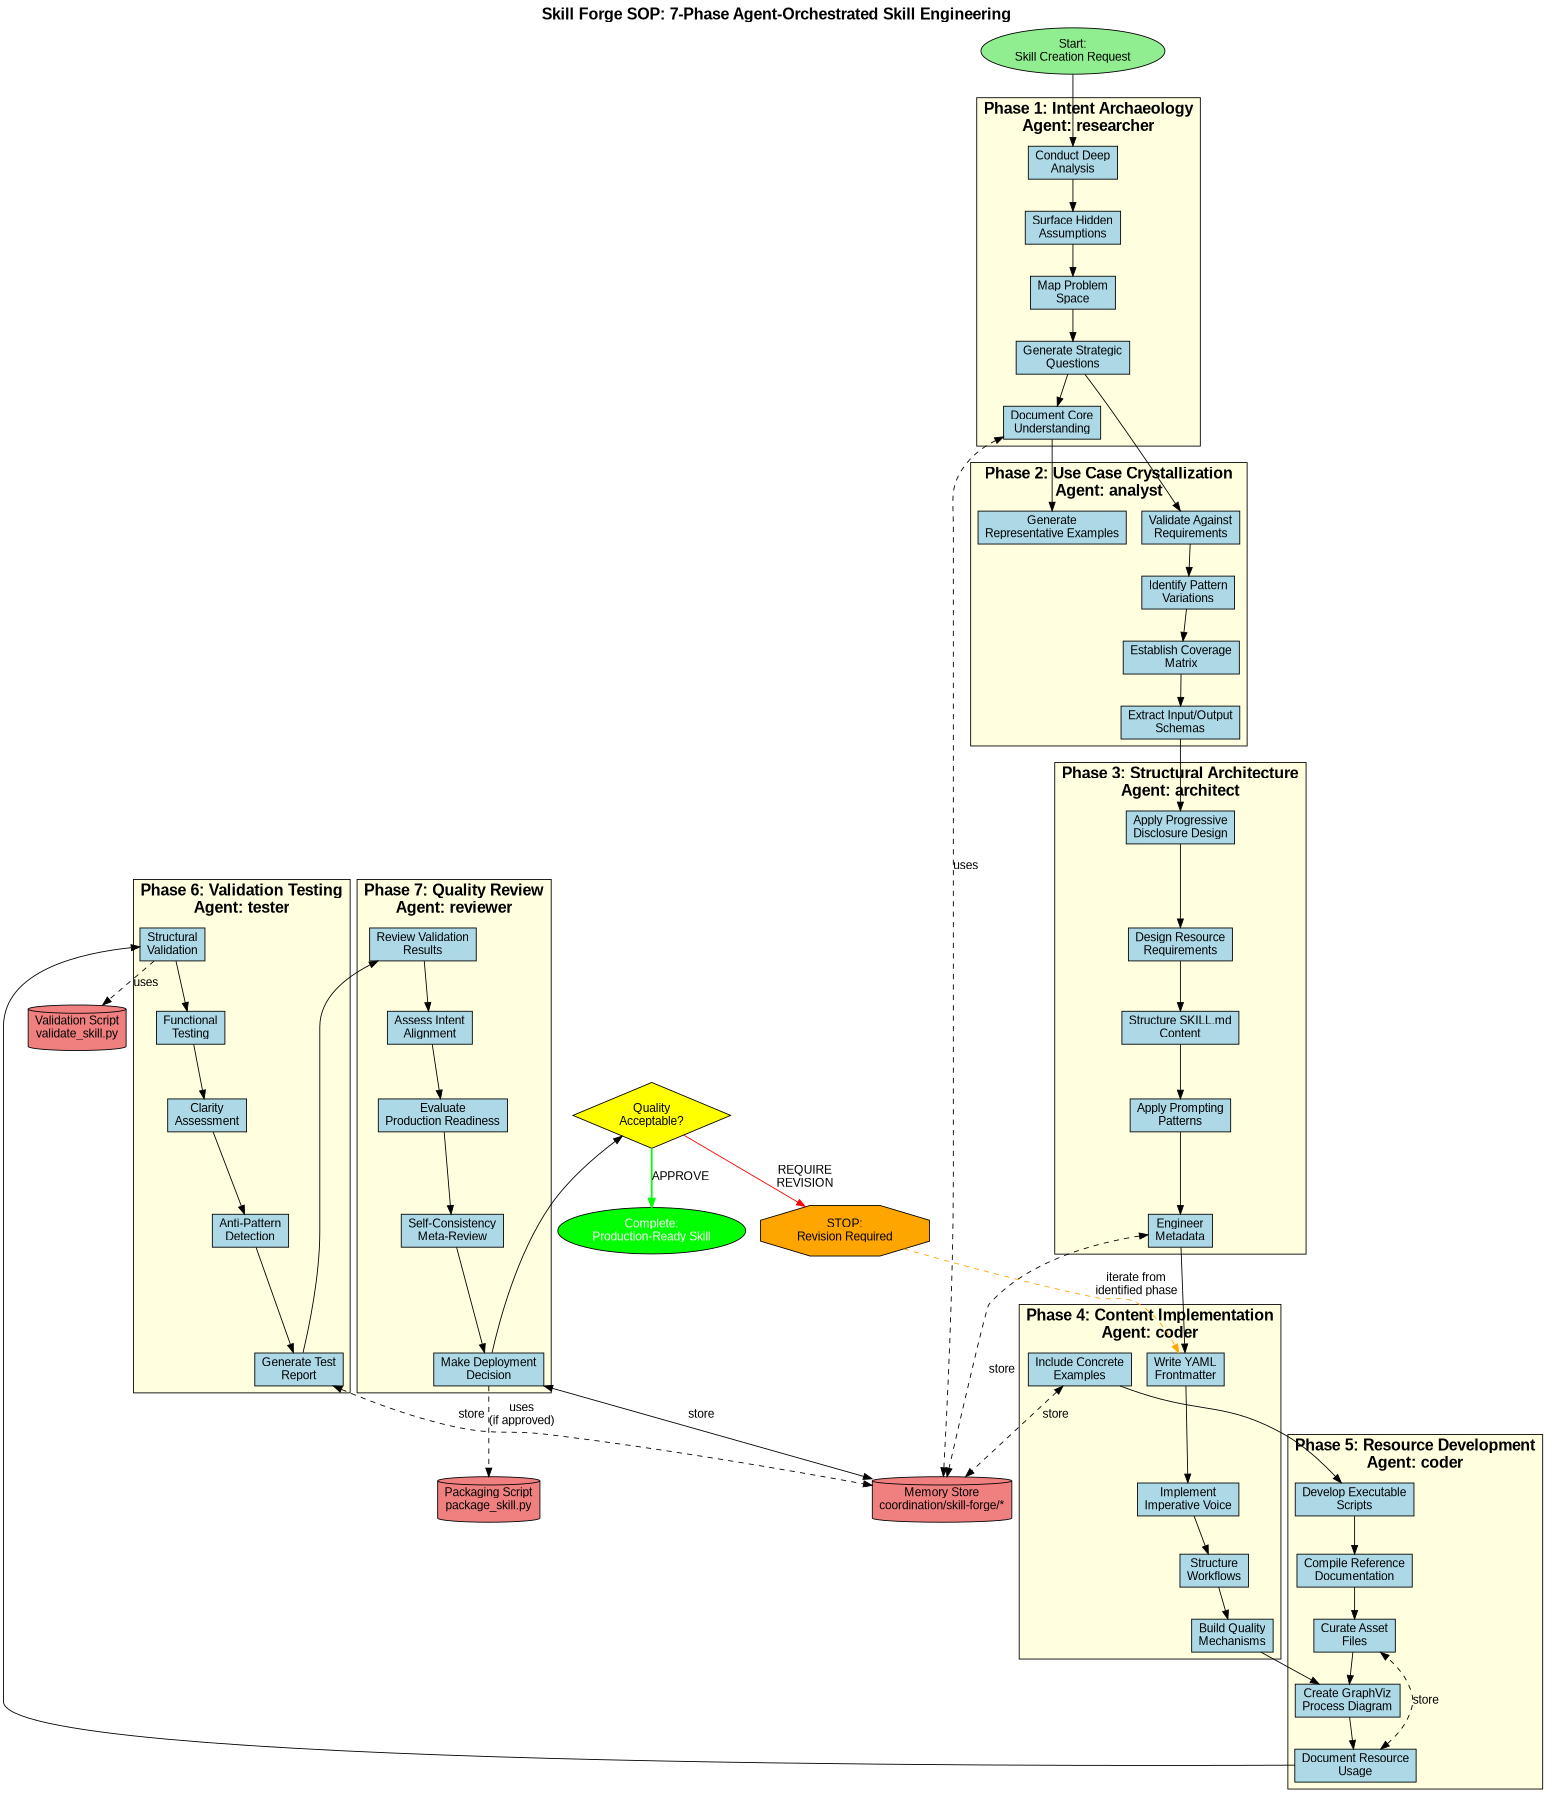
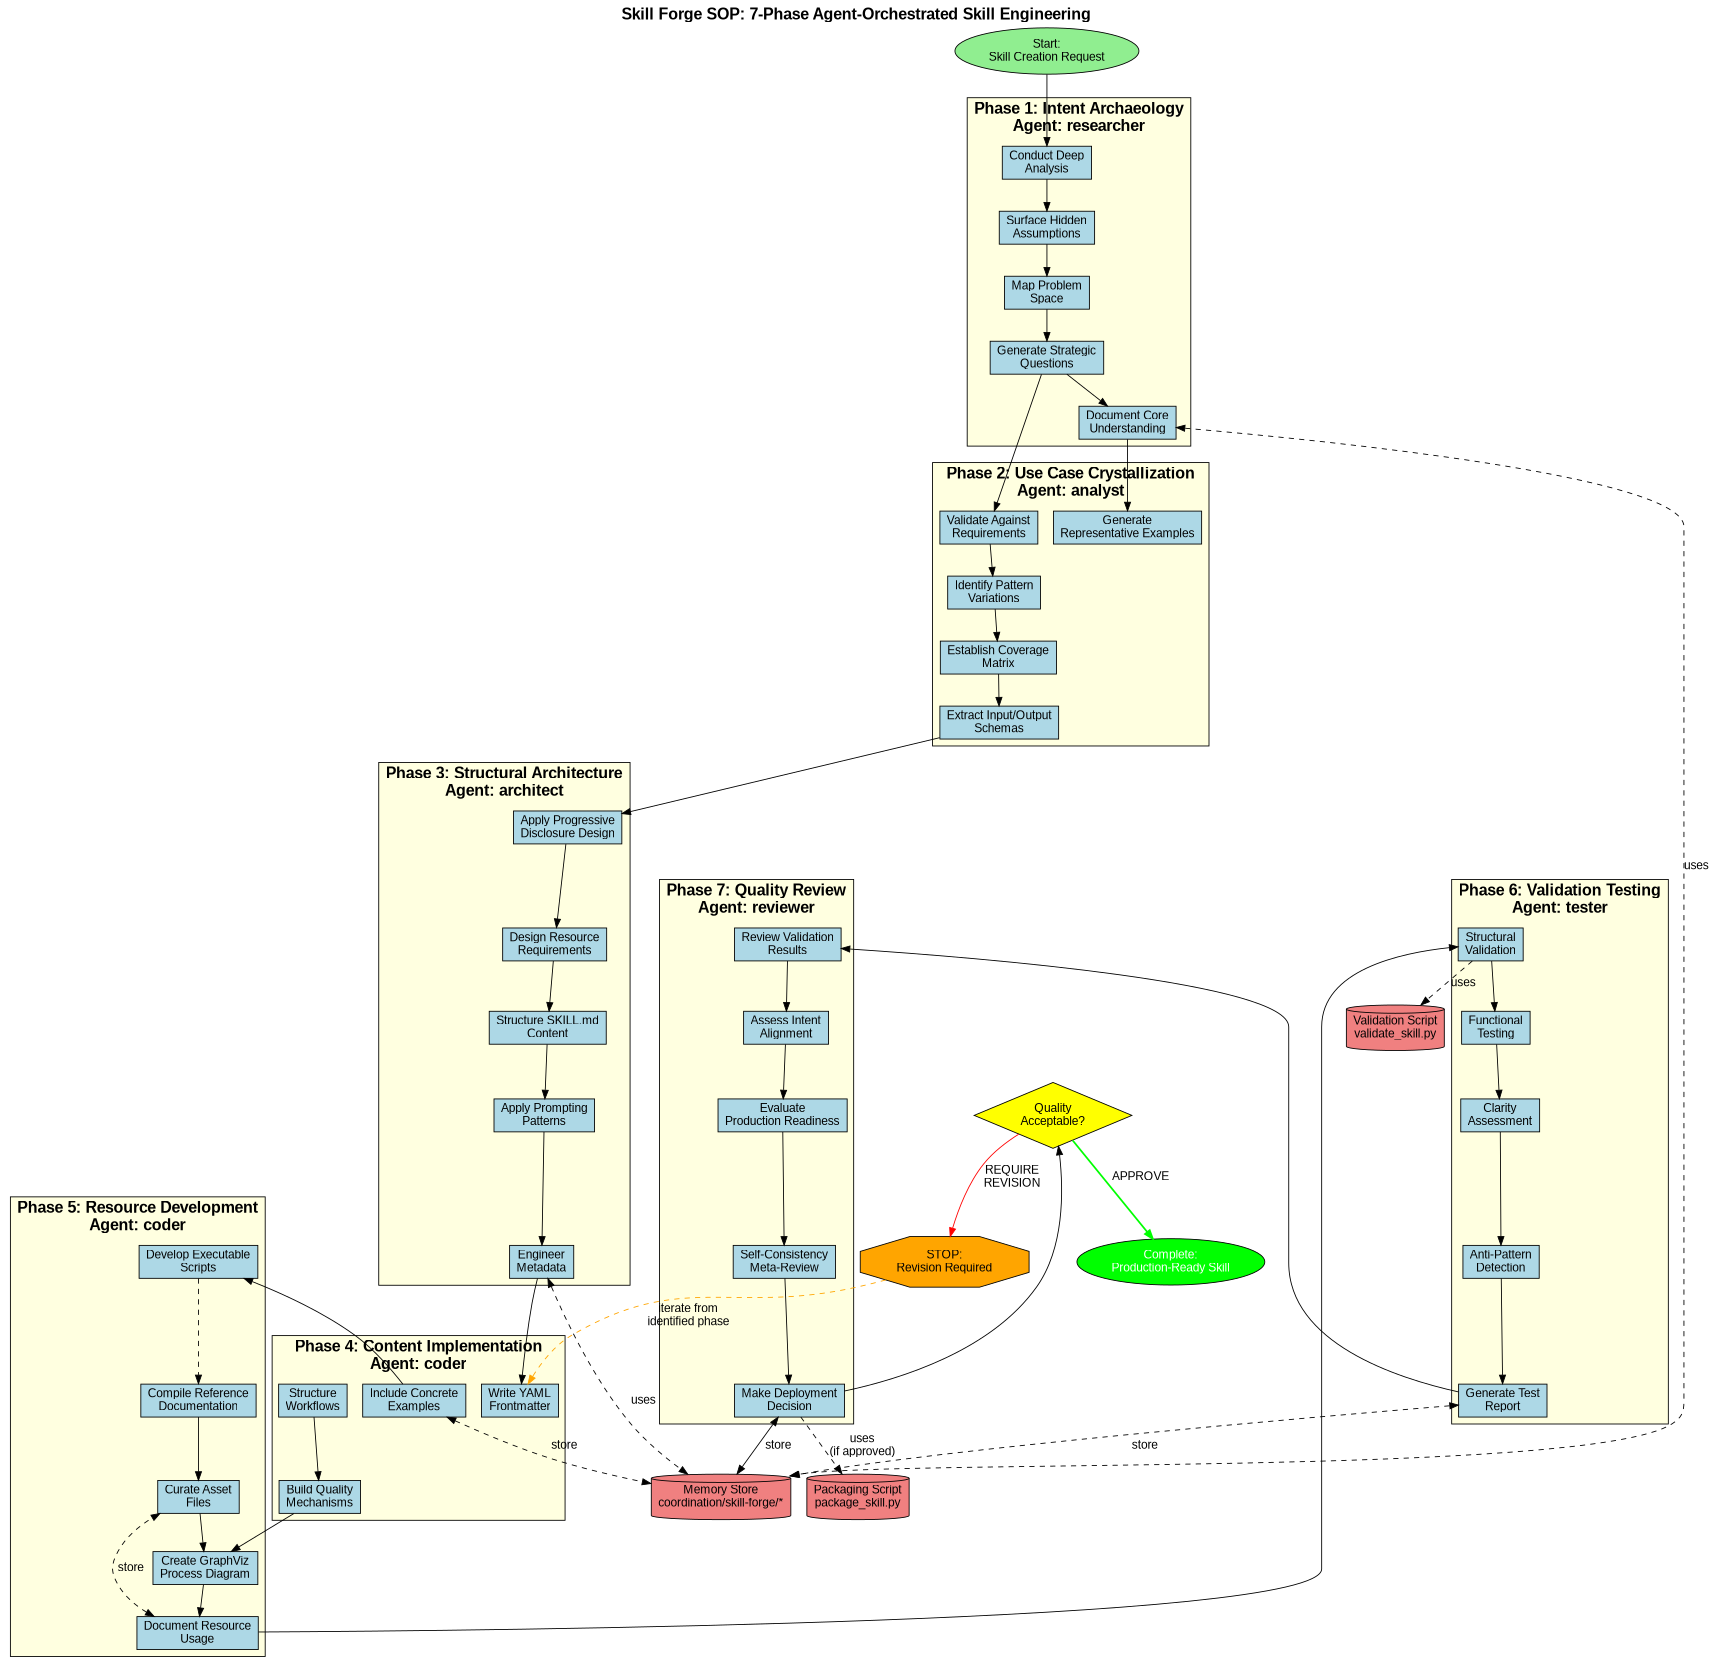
  digraph {
    compound=true
    fontname="Arial Bold"
    fontsize=18
    label="Skill Forge SOP: 7-Phase Agent-Orchestrated Skill Engineering"
    labelloc=t
    rankdir=TB
    node [fillcolor=lightblue fontname=Arial shape=box style=filled]
    edge [fontname=Arial]
    n1 [label="Conduct Deep\nAnalysis"]
    n2 [label="Surface Hidden\nAssumptions"]
    n3 [label="Map Problem\nSpace"]
    n4 [label="Generate Strategic\nQuestions"]
    n5 [label="Document Core\nUnderstanding"]
    n6 [label="Generate\nRepresentative Examples"]
    n7 [label="Validate Against\nRequirements"]
    n8 [label="Identify Pattern\nVariations"]
    n9 [label="Establish Coverage\nMatrix"]
    n10 [label="Extract Input/Output\nSchemas"]
    n11 [label="Apply Progressive\nDisclosure Design"]
    n12 [label="Design Resource\nRequirements"]
    n13 [label="Structure SKILL.md\nContent"]
    n14 [label="Apply Prompting\nPatterns"]
    n15 [label="Engineer\nMetadata"]
    n16 [label="Write YAML\nFrontmatter"]
-   n17 [label="Implement\nImperative Voice"]
    n18 [label="Structure\nWorkflows"]
    n19 [label="Build Quality\nMechanisms"]
    n20 [label="Include Concrete\nExamples"]
    n21 [label="Develop Executable\nScripts"]
    n22 [label="Compile Reference\nDocumentation"]
    n23 [label="Curate Asset\nFiles"]
    n24 [label="Create GraphViz\nProcess Diagram"]
    n25 [label="Document Resource\nUsage"]
    n26 [label="Structural\nValidation"]
    n27 [label="Functional\nTesting"]
    n28 [label="Clarity\nAssessment"]
    n29 [label="Anti-Pattern\nDetection"]
    n30 [label="Generate Test\nReport"]
    n31 [label="Review Validation\nResults"]
    n32 [label="Assess Intent\nAlignment"]
    n33 [label="Evaluate\nProduction Readiness"]
    n34 [label="Self-Consistency\nMeta-Review"]
    n35 [label="Make Deployment\nDecision"]
    n36 [fillcolor=lightcoral label="Memory Store\ncoordination/skill-forge/*" shape=cylinder]
    n37 [fillcolor=lightcoral label="Validation Script\nvalidate_skill.py" shape=cylinder]
    n38 [fillcolor=yellow label="Quality\nAcceptable?" shape=diamond]
    n39 [fillcolor=lightcoral label="Packaging Script\npackage_skill.py" shape=cylinder]
    n40 [fillcolor=lightgreen label="Start:\nSkill Creation Request" shape=ellipse]
    n41 [fillcolor=green fontcolor=white label="Complete:\nProduction-Ready Skill" shape=ellipse]
    n42 [fillcolor=orange label="STOP:\nRevision Required" shape=octagon]
    subgraph cluster_1 {
      fillcolor=lightyellow
      label="Phase 1: Intent Archaeology\nAgent: researcher"
      style=filled
      n1
      n2
      n3
      n4
      n5
    }
    subgraph cluster_2 {
      fillcolor=lightyellow
      label="Phase 2: Use Case Crystallization\nAgent: analyst"
      style=filled
      n6
      n7
      n8
      n9
      n10
    }
    subgraph cluster_3 {
      fillcolor=lightyellow
      label="Phase 3: Structural Architecture\nAgent: architect"
      style=filled
      n11
      n12
      n13
      n14
      n15
    }
    subgraph cluster_4 {
      fillcolor=lightyellow
      label="Phase 4: Content Implementation\nAgent: coder"
      style=filled
      n16
-     n17
      n18
      n19
      n20
    }
    subgraph cluster_5 {
      fillcolor=lightyellow
      label="Phase 5: Resource Development\nAgent: coder"
      style=filled
      n21
      n22
      n23
      n24
      n25
    }
    subgraph cluster_6 {
      fillcolor=lightyellow
      label="Phase 6: Validation Testing\nAgent: tester"
      style=filled
      n26
      n27
      n28
      n29
      n30
    }
    subgraph cluster_7 {
      fillcolor=lightyellow
      label="Phase 7: Quality Review\nAgent: reviewer"
      style=filled
      n31
      n32
      n33
      n34
      n35
    }
    n1 -> n2
    n2 -> n3
    n3 -> n4
    n4 -> n5
    n4 -> n7
    n5 -> n6
    n5 -> n36 [dir=both label=uses style=dashed]
    n7 -> n8
    n8 -> n9
    n9 -> n10
    n10 -> n11
    n11 -> n12
    n12 -> n13
    n13 -> n14
    n14 -> n15
    n15 -> n16
-   n15 -> n36 [dir=both label=store style=dashed]
-   n16 -> n17
-   n17 -> n18
+   n15 -> n36 [dir=both label=uses style=dashed]
    n18 -> n19
    n19 -> n24
    n20 -> n21
    n20 -> n36 [dir=both label=store style=dashed]
-   n21 -> n22
+   n21 -> n22 [style=dashed]
    n22 -> n23
    n23 -> n24
    n24 -> n25
    n25 -> n23 [dir=both label=store style=dashed]
    n25 -> n26
    n26 -> n27
    n26 -> n37 [label=uses style=dashed]
    n27 -> n28
    n28 -> n29
    n29 -> n30
    n30 -> n31
    n30 -> n36 [dir=both label=store style=dashed]
    n31 -> n32
    n32 -> n33
    n33 -> n34
    n34 -> n35
    n35 -> n36 [dir=both label=store style=solid]
    n35 -> n38
    n35 -> n39 [label="uses\n(if approved)" style=dashed]
    n38 -> n41 [color=green label=APPROVE penwidth=2]
    n38 -> n42 [color=red label="REQUIRE\nREVISION"]
    n40 -> n1
    n42 -> n16 [color=orange label="iterate from\nidentified phase" style=dashed]
  }
